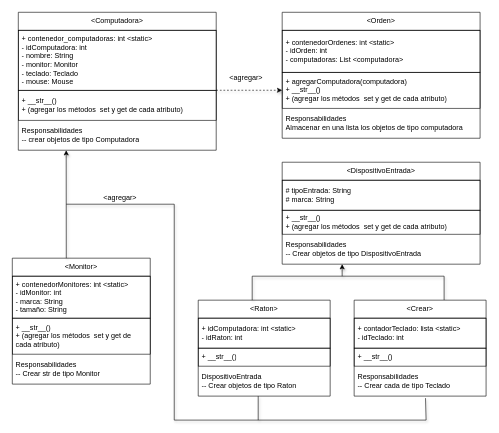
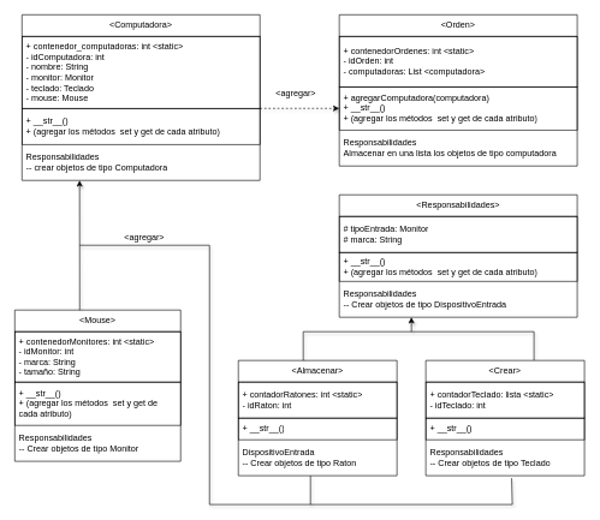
  <mxCell id="0" />
  <mxCell id="1" parent="0" />
  <mxCell id="2" value="&amp;lt;Computadora&amp;gt;" style="swimlane;fontStyle=0;childLayout=stackLayout;horizontal=1;startSize=30;horizontalStack=0;resizeParent=1;resizeParentMax=0;resizeLast=0;collapsible=1;marginBottom=0;whiteSpace=wrap;html=1;" vertex="1" parent="1"><mxGeometry x="30" y="20" width="330" height="230" as="geometry" /></mxCell>
  <mxCell id="3" value="+ contenedor_computadoras: int &amp;lt;static&amp;gt;&lt;br&gt;- idComputadora: int&lt;br&gt;- nombre: String&lt;br&gt;- monitor: Monitor&lt;br&gt;- teclado: Teclado&lt;br&gt;- mouse: Mouse" style="text;strokeColor=default;fillColor=none;align=left;verticalAlign=middle;spacingLeft=4;spacingRight=4;overflow=hidden;points=[[0,0.5],[1,0.5]];portConstraint=eastwest;rotatable=0;whiteSpace=wrap;html=1;" vertex="1" parent="2"><mxGeometry y="30" width="330" height="100" as="geometry" /></mxCell>
  <mxCell id="4" value="+ __str__()&lt;br&gt;+ (agregar los métodos&amp;nbsp; set y get de cada atributo)" style="text;strokeColor=default;fillColor=none;align=left;verticalAlign=middle;spacingLeft=4;spacingRight=4;overflow=hidden;points=[[0,0.5],[1,0.5]];portConstraint=eastwest;rotatable=0;whiteSpace=wrap;html=1;" vertex="1" parent="2"><mxGeometry y="130" width="330" height="50" as="geometry" /></mxCell>
  <mxCell id="5" value="Responsabilidades&lt;br&gt;-- crear objetos de tipo Computadora" style="text;strokeColor=none;fillColor=none;align=left;verticalAlign=middle;spacingLeft=4;spacingRight=4;overflow=hidden;points=[[0,0.5],[1,0.5]];portConstraint=eastwest;rotatable=0;whiteSpace=wrap;html=1;" vertex="1" parent="2"><mxGeometry y="180" width="330" height="50" as="geometry" /></mxCell>
  <mxCell id="6" value="&amp;lt;Orden&amp;gt;" style="swimlane;fontStyle=0;childLayout=stackLayout;horizontal=1;startSize=30;horizontalStack=0;resizeParent=1;resizeParentMax=0;resizeLast=0;collapsible=1;marginBottom=0;whiteSpace=wrap;html=1;" vertex="1" parent="1"><mxGeometry x="470" y="20" width="330" height="210" as="geometry" /></mxCell>
  <mxCell id="7" value="+ contenedorOrdenes: int &amp;lt;static&amp;gt;&lt;br&gt;- idOrden: int&lt;br&gt;- computadoras: List &amp;lt;computadora&amp;gt;" style="text;strokeColor=default;fillColor=none;align=left;verticalAlign=middle;spacingLeft=4;spacingRight=4;overflow=hidden;points=[[0,0.5],[1,0.5]];portConstraint=eastwest;rotatable=0;whiteSpace=wrap;html=1;" vertex="1" parent="6"><mxGeometry y="30" width="330" height="70" as="geometry" /></mxCell>
  <mxCell id="8" value="+ agregarComputadora(computadora)&lt;br&gt;+ __str__()&lt;br&gt;+ (agregar los métodos&amp;nbsp; set y get de cada atributo)" style="text;strokeColor=default;fillColor=none;align=left;verticalAlign=middle;spacingLeft=4;spacingRight=4;overflow=hidden;points=[[0,0.5],[1,0.5]];portConstraint=eastwest;rotatable=0;whiteSpace=wrap;html=1;" vertex="1" parent="6"><mxGeometry y="100" width="330" height="60" as="geometry" /></mxCell>
  <mxCell id="9" value="Responsabilidades&lt;br&gt;Almacenar en una lista los objetos de tipo computadora" style="text;strokeColor=none;fillColor=none;align=left;verticalAlign=middle;spacingLeft=4;spacingRight=4;overflow=hidden;points=[[0,0.5],[1,0.5]];portConstraint=eastwest;rotatable=0;whiteSpace=wrap;html=1;" vertex="1" parent="6"><mxGeometry y="160" width="330" height="50" as="geometry" /></mxCell>
- <mxCell id="10" value="&amp;lt;DispositivoEntrada&amp;gt;" style="swimlane;fontStyle=0;childLayout=stackLayout;horizontal=1;startSize=30;horizontalStack=0;resizeParent=1;resizeParentMax=0;resizeLast=0;collapsible=1;marginBottom=0;whiteSpace=wrap;html=1;" vertex="1" parent="1"><mxGeometry x="470" y="270" width="330" height="170" as="geometry" /></mxCell>
- <mxCell id="11" value="# tipoEntrada: String&lt;br&gt;# marca: String" style="text;strokeColor=default;fillColor=none;align=left;verticalAlign=middle;spacingLeft=4;spacingRight=4;overflow=hidden;points=[[0,0.5],[1,0.5]];portConstraint=eastwest;rotatable=0;whiteSpace=wrap;html=1;" vertex="1" parent="10"><mxGeometry y="30" width="330" height="50" as="geometry" /></mxCell>
+ <mxCell id="10" value="&amp;lt;Responsabilidades&amp;gt;" style="swimlane;fontStyle=0;childLayout=stackLayout;horizontal=1;startSize=30;horizontalStack=0;resizeParent=1;resizeParentMax=0;resizeLast=0;collapsible=1;marginBottom=0;whiteSpace=wrap;html=1;" vertex="1" parent="1"><mxGeometry x="470" y="270" width="330" height="170" as="geometry" /></mxCell>
+ <mxCell id="11" value="# tipoEntrada: Monitor&lt;br&gt;# marca: String" style="text;strokeColor=default;fillColor=none;align=left;verticalAlign=middle;spacingLeft=4;spacingRight=4;overflow=hidden;points=[[0,0.5],[1,0.5]];portConstraint=eastwest;rotatable=0;whiteSpace=wrap;html=1;" vertex="1" parent="10"><mxGeometry y="30" width="330" height="50" as="geometry" /></mxCell>
  <mxCell id="12" value="+ __str__()&lt;br&gt;+ (agregar los métodos&amp;nbsp; set y get de cada atributo)" style="text;strokeColor=default;fillColor=none;align=left;verticalAlign=middle;spacingLeft=4;spacingRight=4;overflow=hidden;points=[[0,0.5],[1,0.5]];portConstraint=eastwest;rotatable=0;whiteSpace=wrap;html=1;" vertex="1" parent="10"><mxGeometry y="80" width="330" height="40" as="geometry" /></mxCell>
  <mxCell id="13" value="" style="endArrow=classic;html=1;shadow=1;entryX=0.303;entryY=1;entryDx=0;entryDy=0;entryPerimeter=0;" edge="1" parent="10" target="14"><mxGeometry width="50" height="50" relative="1" as="geometry"><mxPoint x="100" y="190" as="sourcePoint" /><mxPoint x="90" y="110" as="targetPoint" /></mxGeometry></mxCell>
  <mxCell id="14" value="Responsabilidades&lt;br&gt;-- Crear objetos de tipo DispositivoEntrada" style="text;strokeColor=none;fillColor=none;align=left;verticalAlign=middle;spacingLeft=4;spacingRight=4;overflow=hidden;points=[[0,0.5],[1,0.5]];portConstraint=eastwest;rotatable=0;whiteSpace=wrap;html=1;" vertex="1" parent="10"><mxGeometry y="120" width="330" height="50" as="geometry" /></mxCell>
  <mxCell id="15" value="" style="endArrow=none;html=1;shadow=1;" edge="1" parent="10"><mxGeometry width="50" height="50" relative="1" as="geometry"><mxPoint x="270" y="230" as="sourcePoint" /><mxPoint x="270" y="190" as="targetPoint" /></mxGeometry></mxCell>
- <mxCell id="16" value="&amp;lt;Raton&amp;gt;" style="swimlane;fontStyle=0;childLayout=stackLayout;horizontal=1;startSize=30;horizontalStack=0;resizeParent=1;resizeParentMax=0;resizeLast=0;collapsible=1;marginBottom=0;whiteSpace=wrap;html=1;" vertex="1" parent="1"><mxGeometry x="330" y="500" width="220" height="160" as="geometry" /></mxCell>
- <mxCell id="17" value="+ idComputadora: int &amp;lt;static&amp;gt;&lt;br&gt;- idRaton: int" style="text;strokeColor=default;fillColor=none;align=left;verticalAlign=middle;spacingLeft=4;spacingRight=4;overflow=hidden;points=[[0,0.5],[1,0.5]];portConstraint=eastwest;rotatable=0;whiteSpace=wrap;html=1;" vertex="1" parent="16"><mxGeometry y="30" width="220" height="50" as="geometry" /></mxCell>
+ <mxCell id="16" value="&amp;lt;Almacenar&amp;gt;" style="swimlane;fontStyle=0;childLayout=stackLayout;horizontal=1;startSize=30;horizontalStack=0;resizeParent=1;resizeParentMax=0;resizeLast=0;collapsible=1;marginBottom=0;whiteSpace=wrap;html=1;" vertex="1" parent="1"><mxGeometry x="330" y="500" width="220" height="160" as="geometry" /></mxCell>
+ <mxCell id="17" value="+ contadorRatones: int &amp;lt;static&amp;gt;&lt;br&gt;- idRaton: int" style="text;strokeColor=default;fillColor=none;align=left;verticalAlign=middle;spacingLeft=4;spacingRight=4;overflow=hidden;points=[[0,0.5],[1,0.5]];portConstraint=eastwest;rotatable=0;whiteSpace=wrap;html=1;" vertex="1" parent="16"><mxGeometry y="30" width="220" height="50" as="geometry" /></mxCell>
  <mxCell id="18" value="+ __str__()" style="text;strokeColor=default;fillColor=none;align=left;verticalAlign=middle;spacingLeft=4;spacingRight=4;overflow=hidden;points=[[0,0.5],[1,0.5]];portConstraint=eastwest;rotatable=0;whiteSpace=wrap;html=1;" vertex="1" parent="16"><mxGeometry y="80" width="220" height="30" as="geometry" /></mxCell>
  <mxCell id="19" value="DispositivoEntrada&lt;br&gt;-- Crear objetos de tipo Raton" style="text;strokeColor=none;fillColor=none;align=left;verticalAlign=middle;spacingLeft=4;spacingRight=4;overflow=hidden;points=[[0,0.5],[1,0.5]];portConstraint=eastwest;rotatable=0;whiteSpace=wrap;html=1;" vertex="1" parent="16"><mxGeometry y="110" width="220" height="50" as="geometry" /></mxCell>
  <mxCell id="20" value="&amp;lt;Crear&amp;gt;" style="swimlane;fontStyle=0;childLayout=stackLayout;horizontal=1;startSize=30;horizontalStack=0;resizeParent=1;resizeParentMax=0;resizeLast=0;collapsible=1;marginBottom=0;whiteSpace=wrap;html=1;" vertex="1" parent="1"><mxGeometry x="590" y="500" width="220" height="160" as="geometry" /></mxCell>
  <mxCell id="21" value="+ contadorTeclado: lista &amp;lt;static&amp;gt;&lt;br&gt;- idTeclado: int" style="text;strokeColor=default;fillColor=none;align=left;verticalAlign=middle;spacingLeft=4;spacingRight=4;overflow=hidden;points=[[0,0.5],[1,0.5]];portConstraint=eastwest;rotatable=0;whiteSpace=wrap;html=1;" vertex="1" parent="20"><mxGeometry y="30" width="220" height="50" as="geometry" /></mxCell>
  <mxCell id="22" value="+ __str__()" style="text;strokeColor=default;fillColor=none;align=left;verticalAlign=middle;spacingLeft=4;spacingRight=4;overflow=hidden;points=[[0,0.5],[1,0.5]];portConstraint=eastwest;rotatable=0;whiteSpace=wrap;html=1;" vertex="1" parent="20"><mxGeometry y="80" width="220" height="30" as="geometry" /></mxCell>
- <mxCell id="23" value="Responsabilidades&lt;br&gt;-- Crear cada de tipo Teclado" style="text;strokeColor=none;fillColor=none;align=left;verticalAlign=middle;spacingLeft=4;spacingRight=4;overflow=hidden;points=[[0,0.5],[1,0.5]];portConstraint=eastwest;rotatable=0;whiteSpace=wrap;html=1;" vertex="1" parent="20"><mxGeometry y="110" width="220" height="50" as="geometry" /></mxCell>
- <mxCell id="24" value="&amp;lt;Monitor&amp;gt;" style="swimlane;fontStyle=0;childLayout=stackLayout;horizontal=1;startSize=30;horizontalStack=0;resizeParent=1;resizeParentMax=0;resizeLast=0;collapsible=1;marginBottom=0;whiteSpace=wrap;html=1;" vertex="1" parent="1"><mxGeometry x="20" y="430" width="230" height="210" as="geometry" /></mxCell>
+ <mxCell id="23" value="Responsabilidades&lt;br&gt;-- Crear objetos de tipo Teclado" style="text;strokeColor=none;fillColor=none;align=left;verticalAlign=middle;spacingLeft=4;spacingRight=4;overflow=hidden;points=[[0,0.5],[1,0.5]];portConstraint=eastwest;rotatable=0;whiteSpace=wrap;html=1;" vertex="1" parent="20"><mxGeometry y="110" width="220" height="50" as="geometry" /></mxCell>
+ <mxCell id="24" value="&amp;lt;Mouse&amp;gt;" style="swimlane;fontStyle=0;childLayout=stackLayout;horizontal=1;startSize=30;horizontalStack=0;resizeParent=1;resizeParentMax=0;resizeLast=0;collapsible=1;marginBottom=0;whiteSpace=wrap;html=1;" vertex="1" parent="1"><mxGeometry x="20" y="430" width="230" height="210" as="geometry" /></mxCell>
  <mxCell id="25" value="+ contenedorMonitores: int &amp;lt;static&amp;gt;&lt;br&gt;- idMonitor: int&lt;br&gt;- marca: String&lt;br&gt;- tamaño: String" style="text;strokeColor=default;fillColor=none;align=left;verticalAlign=middle;spacingLeft=4;spacingRight=4;overflow=hidden;points=[[0,0.5],[1,0.5]];portConstraint=eastwest;rotatable=0;whiteSpace=wrap;html=1;" vertex="1" parent="24"><mxGeometry y="30" width="230" height="70" as="geometry" /></mxCell>
  <mxCell id="26" value="+ __str__()&lt;br&gt;+ (agregar los métodos&amp;nbsp; set y get de cada atributo)" style="text;strokeColor=default;fillColor=none;align=left;verticalAlign=middle;spacingLeft=4;spacingRight=4;overflow=hidden;points=[[0,0.5],[1,0.5]];portConstraint=eastwest;rotatable=0;whiteSpace=wrap;html=1;" vertex="1" parent="24"><mxGeometry y="100" width="230" height="60" as="geometry" /></mxCell>
- <mxCell id="27" value="Responsabilidades&lt;br&gt;-- Crear str de tipo Monitor" style="text;strokeColor=none;fillColor=none;align=left;verticalAlign=middle;spacingLeft=4;spacingRight=4;overflow=hidden;points=[[0,0.5],[1,0.5]];portConstraint=eastwest;rotatable=0;whiteSpace=wrap;html=1;" vertex="1" parent="24"><mxGeometry y="160" width="230" height="50" as="geometry" /></mxCell>
+ <mxCell id="27" value="Responsabilidades&lt;br&gt;-- Crear objetos de tipo Monitor" style="text;strokeColor=none;fillColor=none;align=left;verticalAlign=middle;spacingLeft=4;spacingRight=4;overflow=hidden;points=[[0,0.5],[1,0.5]];portConstraint=eastwest;rotatable=0;whiteSpace=wrap;html=1;" vertex="1" parent="24"><mxGeometry y="160" width="230" height="50" as="geometry" /></mxCell>
  <mxCell id="28" value="" style="endArrow=classic;html=1;shadow=1;entryX=0;entryY=0.5;entryDx=0;entryDy=0;dashed=1;" edge="1" parent="1" target="8"><mxGeometry width="50" height="50" relative="1" as="geometry"><mxPoint x="360" y="150" as="sourcePoint" /><mxPoint x="410" y="100" as="targetPoint" /></mxGeometry></mxCell>
  <mxCell id="29" value="&amp;lt;agregar&amp;gt;" style="text;html=1;strokeColor=none;fillColor=none;align=center;verticalAlign=middle;whiteSpace=wrap;rounded=0;" vertex="1" parent="1"><mxGeometry x="380" y="120" width="60" height="20" as="geometry" /></mxCell>
  <mxCell id="30" value="" style="endArrow=none;html=1;shadow=1;" edge="1" parent="1"><mxGeometry width="50" height="50" relative="1" as="geometry"><mxPoint x="420" y="500" as="sourcePoint" /><mxPoint x="420" y="460" as="targetPoint" /></mxGeometry></mxCell>
  <mxCell id="31" value="" style="endArrow=none;html=1;shadow=1;" edge="1" parent="1"><mxGeometry width="50" height="50" relative="1" as="geometry"><mxPoint x="420" y="460" as="sourcePoint" /><mxPoint x="740" y="460" as="targetPoint" /></mxGeometry></mxCell>
  <mxCell id="32" value="" style="endArrow=classic;html=1;shadow=1;entryX=0.242;entryY=1;entryDx=0;entryDy=0;entryPerimeter=0;" edge="1" parent="1" target="5"><mxGeometry width="50" height="50" relative="1" as="geometry"><mxPoint x="110" y="430" as="sourcePoint" /><mxPoint x="160" y="380" as="targetPoint" /></mxGeometry></mxCell>
  <mxCell id="33" value="" style="endArrow=none;html=1;shadow=1;" edge="1" parent="1"><mxGeometry width="50" height="50" relative="1" as="geometry"><mxPoint x="110" y="340" as="sourcePoint" /><mxPoint x="290" y="340" as="targetPoint" /></mxGeometry></mxCell>
  <mxCell id="34" value="" style="endArrow=none;html=1;shadow=1;" edge="1" parent="1"><mxGeometry width="50" height="50" relative="1" as="geometry"><mxPoint x="290" y="340" as="sourcePoint" /><mxPoint x="290" y="700" as="targetPoint" /></mxGeometry></mxCell>
  <mxCell id="35" value="" style="endArrow=none;html=1;shadow=1;" edge="1" parent="1"><mxGeometry width="50" height="50" relative="1" as="geometry"><mxPoint x="290" y="700" as="sourcePoint" /><mxPoint x="710" y="700" as="targetPoint" /></mxGeometry></mxCell>
  <mxCell id="36" value="" style="endArrow=none;html=1;shadow=1;" edge="1" parent="1"><mxGeometry width="50" height="50" relative="1" as="geometry"><mxPoint x="430" y="700" as="sourcePoint" /><mxPoint x="430" y="660" as="targetPoint" /></mxGeometry></mxCell>
  <mxCell id="37" value="" style="endArrow=none;html=1;shadow=1;exitX=0.541;exitY=1.067;exitDx=0;exitDy=0;exitPerimeter=0;" edge="1" parent="1" source="23"><mxGeometry width="50" height="50" relative="1" as="geometry"><mxPoint x="710" y="670" as="sourcePoint" /><mxPoint x="710" y="700" as="targetPoint" /></mxGeometry></mxCell>
  <mxCell id="38" value="&amp;lt;agregar&amp;gt;" style="text;html=1;strokeColor=none;fillColor=none;align=center;verticalAlign=middle;whiteSpace=wrap;rounded=0;" vertex="1" parent="1"><mxGeometry x="170" y="320" width="60" height="20" as="geometry" /></mxCell>
